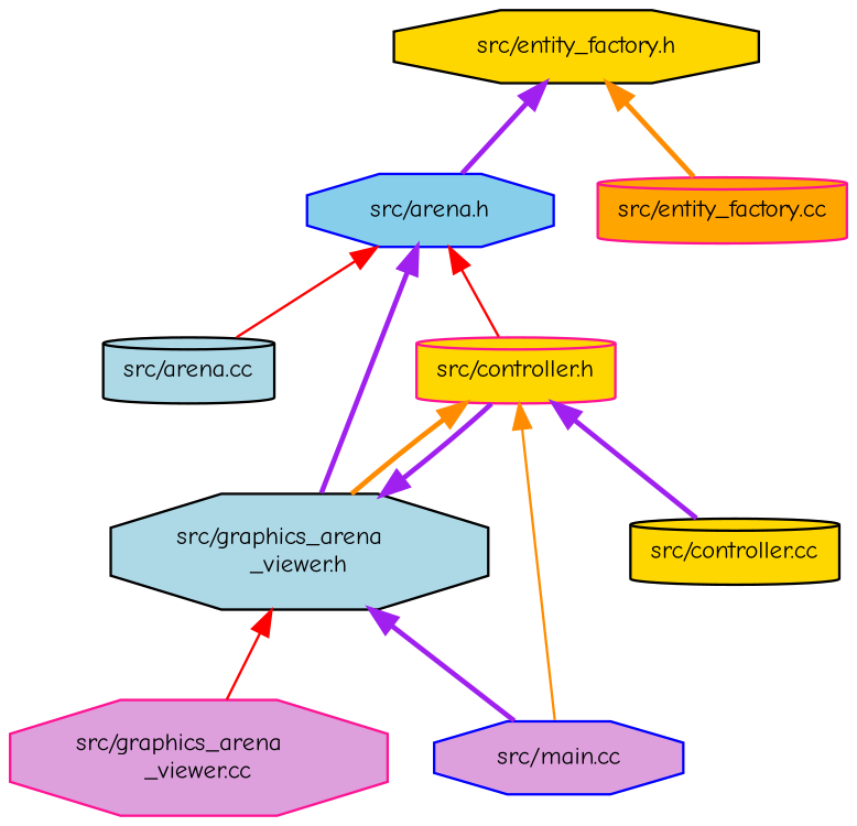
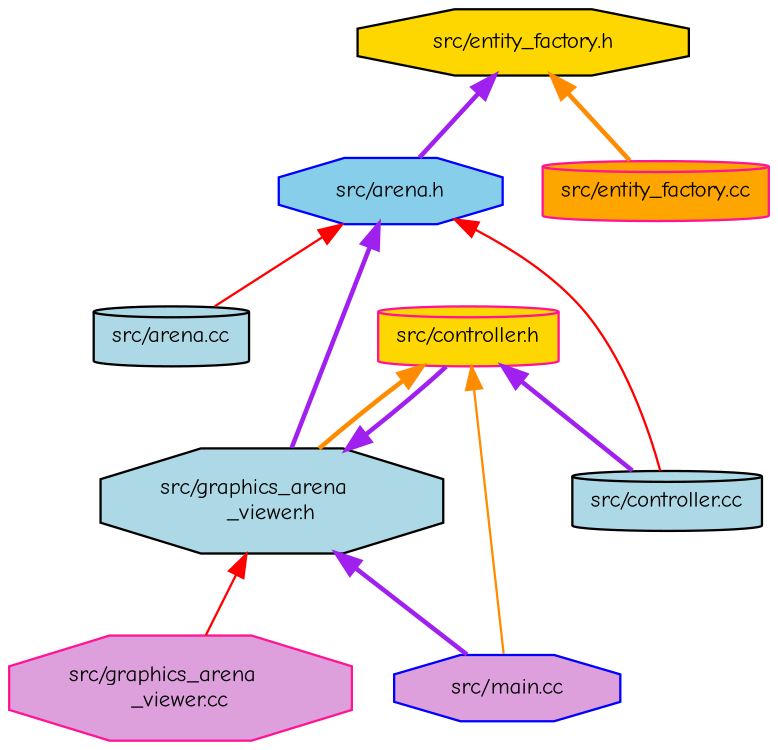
  digraph {
    fontname="Comic Neue"
    node [color=black fillcolor=lightblue fontname="Comic Neue" fontsize=10 shape=octagon style=filled]
    edge [color=purple dir=back fontname="Comic Neue" fontsize=10 labelfontname=Helvetica labelfontsize=10 style=bold]
    n1 [fillcolor=gold fontcolor=black height=0.2 label="src/entity_factory.h" width=0.4]
    n2 [color=blue fillcolor=skyblue height=0.2 label="src/arena.h" width=0.4]
    n3 [color=deeppink fillcolor=orange height=0.2 label="src/entity_factory.cc" shape=cylinder width=0.4]
    n4 [height=0.2 label="src/arena.cc" shape=cylinder width=0.4]
    n5 [color=deeppink fillcolor=gold height=0.2 label="src/controller.h" shape=cylinder width=0.4]
    n6 [height=0.2 label="src/graphics_arena\l_viewer.h" width=0.4]
-   n7 [fillcolor=gold height=0.2 label="src/controller.cc" shape=cylinder width=0.4]
+   n7 [height=0.2 label="src/controller.cc" shape=cylinder width=0.4]
    n8 [color=blue fillcolor=plum height=0.2 label="src/main.cc" width=0.4]
    n9 [color=deeppink fillcolor=plum height=0.2 label="src/graphics_arena\l_viewer.cc" width=0.4]
    n1 -> n2
    n1 -> n3 [color=darkorange]
    n2 -> n4 [color=red style=solid]
-   n2 -> n5 [color=red style=solid]
+   n2 -> n7 [color=red style=solid]
    n2 -> n6
    n5 -> n6 [color=darkorange]
    n5 -> n7
    n5 -> n8 [color=darkorange style=solid]
    n6 -> n5
    n6 -> n8
    n6 -> n9 [color=red style=solid]
  }
